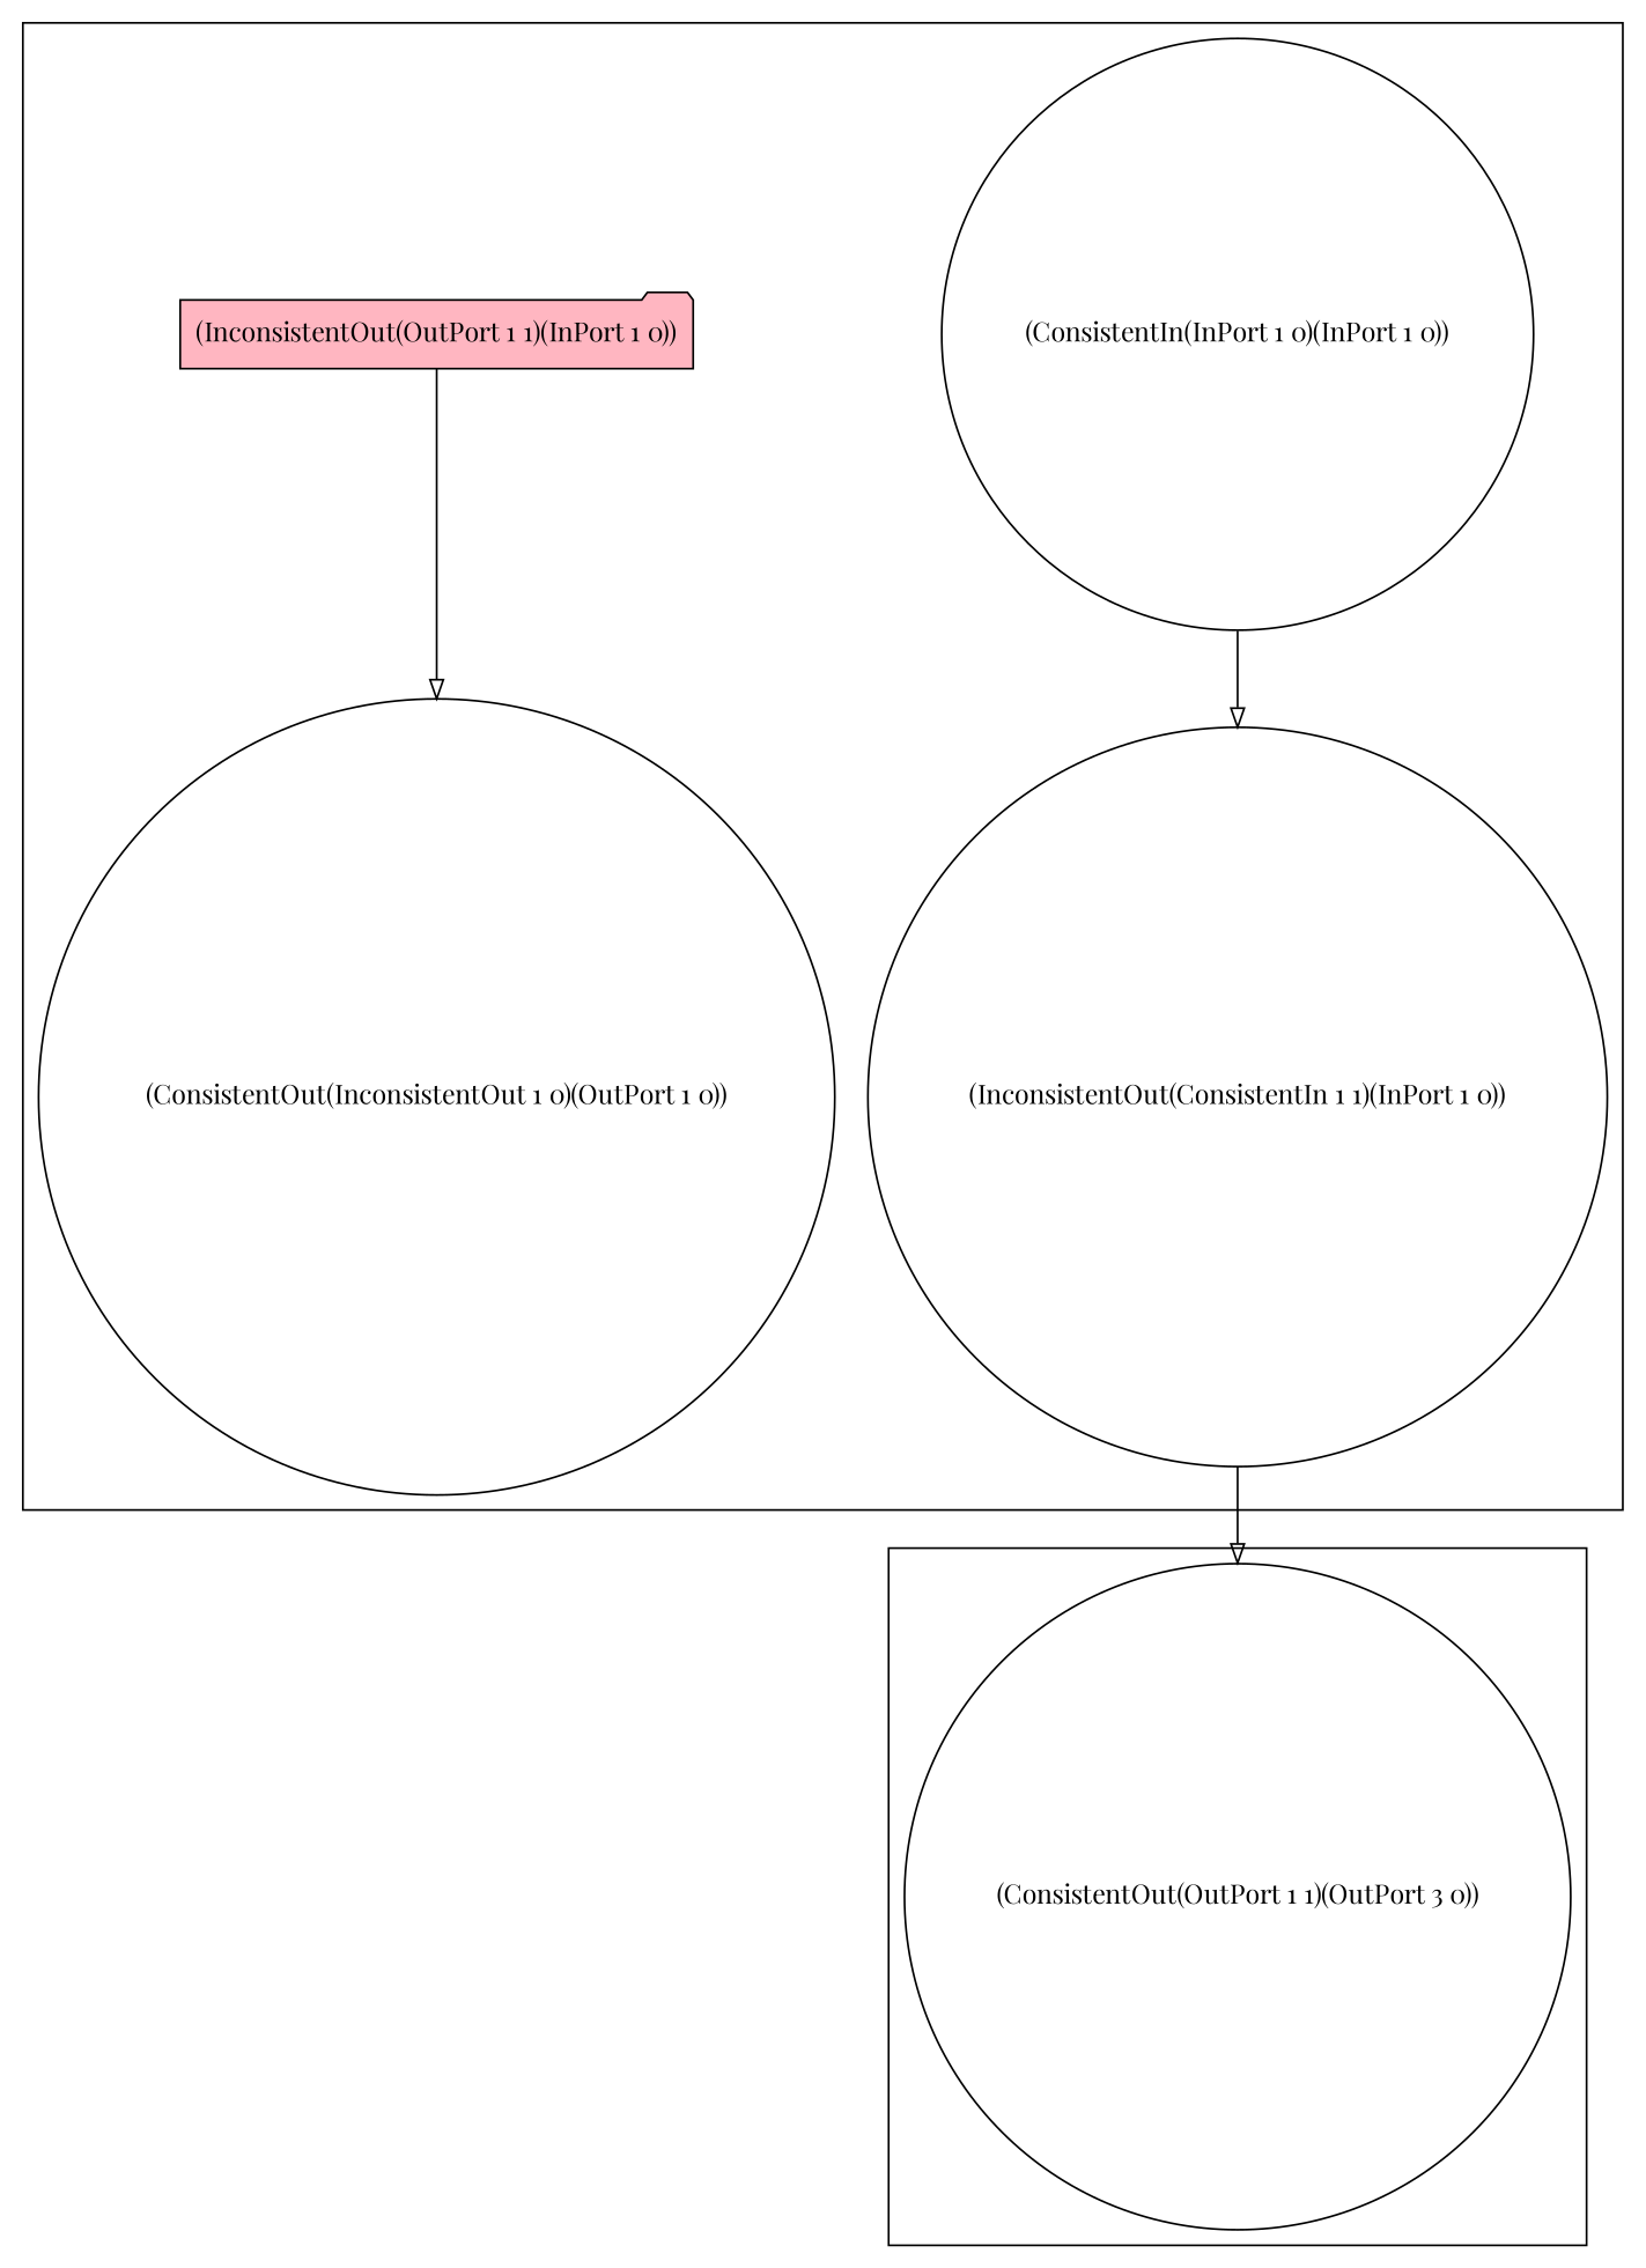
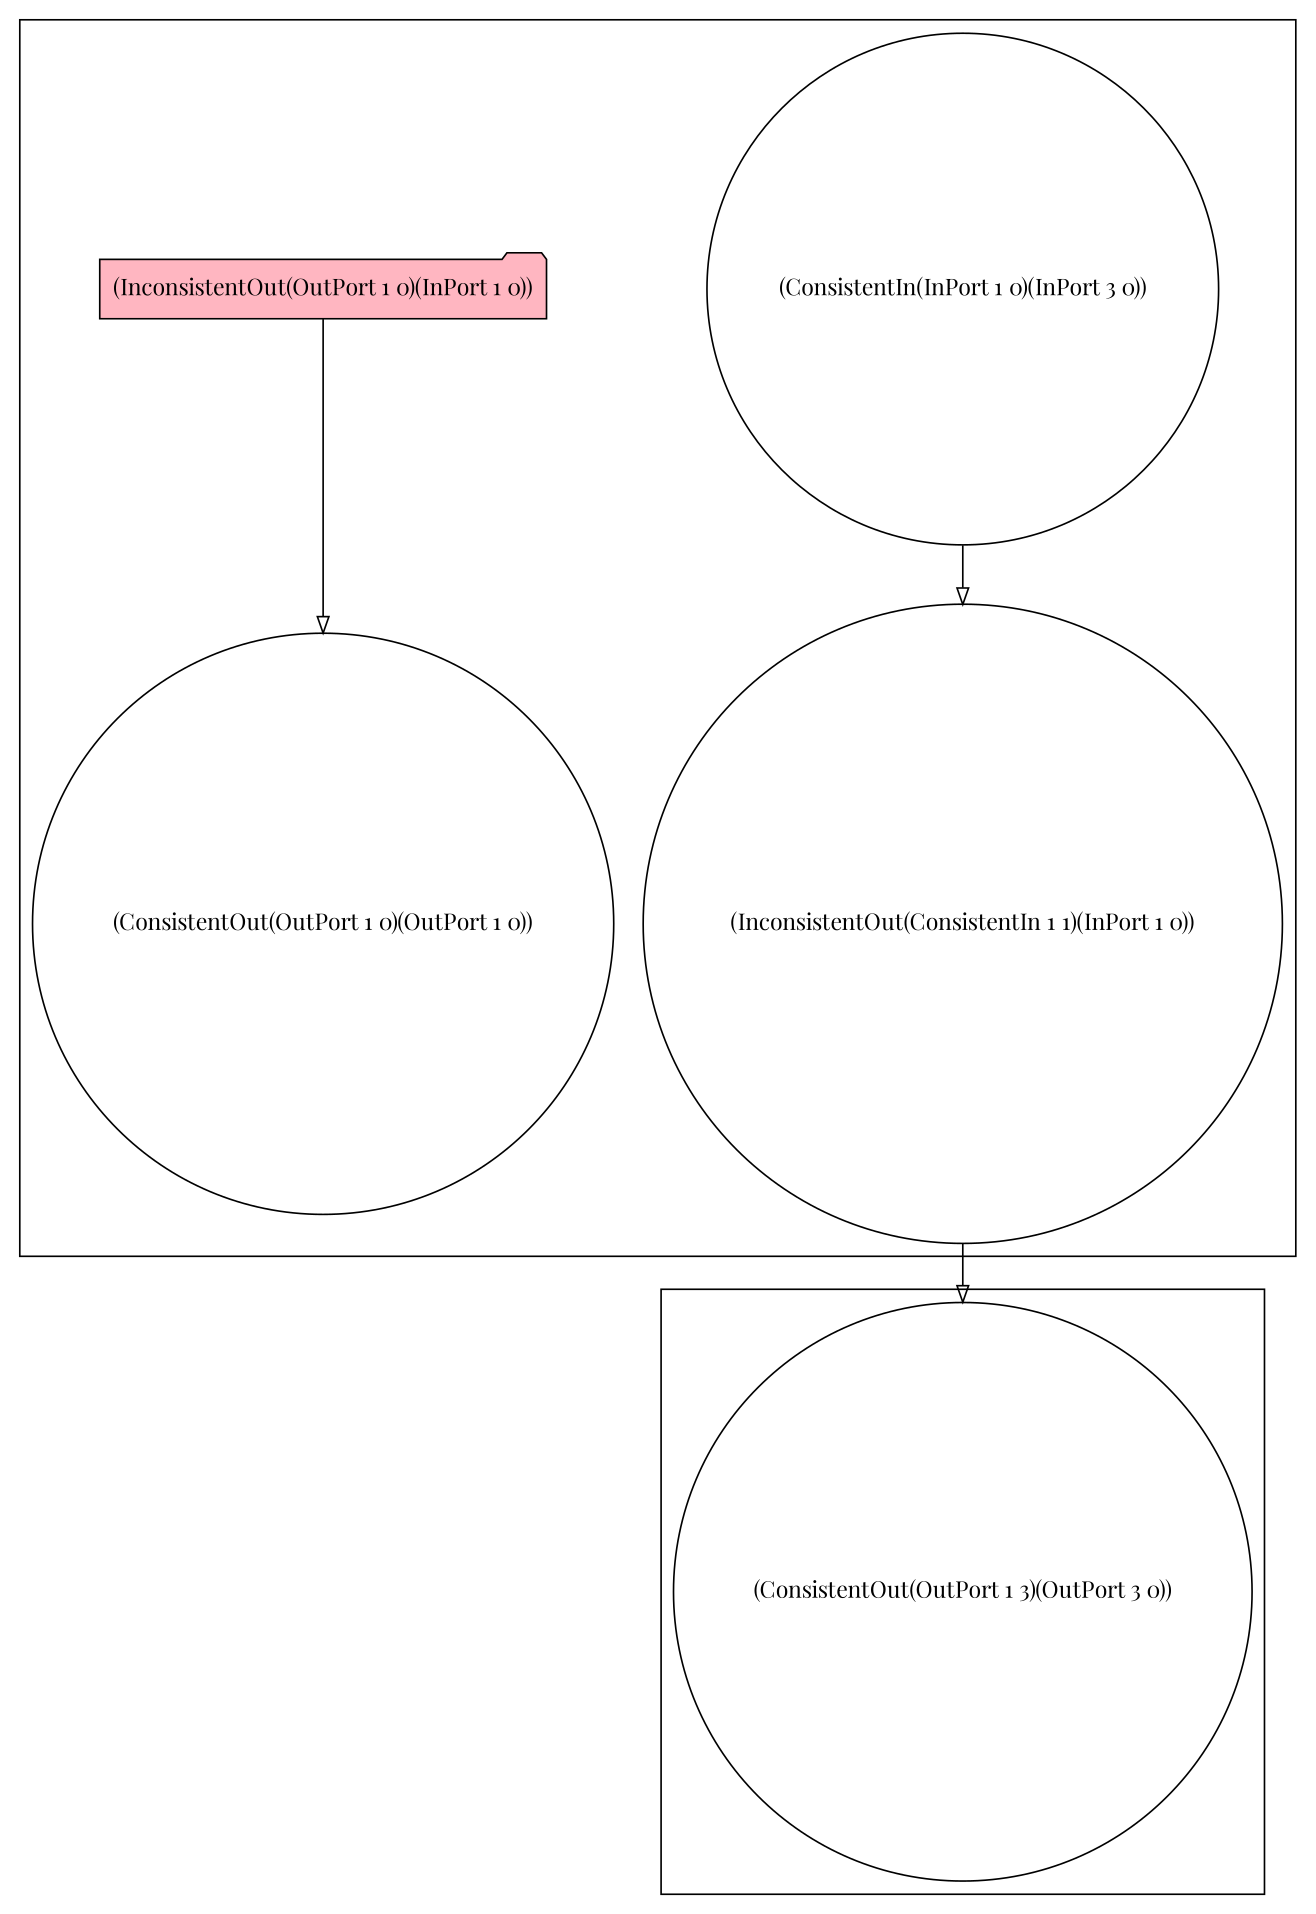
  digraph {
    fontname="Playfair Display"
    node [fillcolor=white fontname="Playfair Display" shape=circle style=filled]
    edge [arrowhead=onormal fontname="Playfair Display"]
-   "(ConsistentOut(OutPort 1 1)(OutPort 3 0))"
-   "(ConsistentIn(InPort 1 0)(InPort 1 0))"
-   "(InconsistentOut(OutPort 1 0)(InPort 1 0))" [fillcolor=lightpink shape=folder label="(InconsistentOut(OutPort 1 1)(InPort 1 0))"]
+   "(ConsistentOut(OutPort 1 1)(OutPort 3 0))" [label="(ConsistentOut(OutPort 1 3)(OutPort 3 0))"]
+   "(ConsistentIn(InPort 1 0)(InPort 1 0))" [label="(ConsistentIn(InPort 1 0)(InPort 3 0))"]
+   "(InconsistentOut(OutPort 1 0)(InPort 1 0))" [fillcolor=lightpink shape=folder]
    n4 [label="(InconsistentOut(ConsistentIn 1 1)(InPort 1 0))"]
-   "(ConsistentOut(OutPort 1 0)(OutPort 1 0))" [label="(ConsistentOut(InconsistentOut 1 0)(OutPort 1 0))"]
+   "(ConsistentOut(OutPort 1 0)(OutPort 1 0))"
    subgraph cluster_1 {
      "(ConsistentOut(OutPort 1 1)(OutPort 3 0))"
    }
    subgraph cluster_2 {
      "(ConsistentIn(InPort 1 0)(InPort 1 0))"
      "(InconsistentOut(OutPort 1 0)(InPort 1 0))"
      n4
      "(ConsistentOut(OutPort 1 0)(OutPort 1 0))"
    }
    "(ConsistentIn(InPort 1 0)(InPort 1 0))" -> n4
    "(InconsistentOut(OutPort 1 0)(InPort 1 0))" -> "(ConsistentOut(OutPort 1 0)(OutPort 1 0))"
    n4 -> "(ConsistentOut(OutPort 1 1)(OutPort 3 0))"
  }
